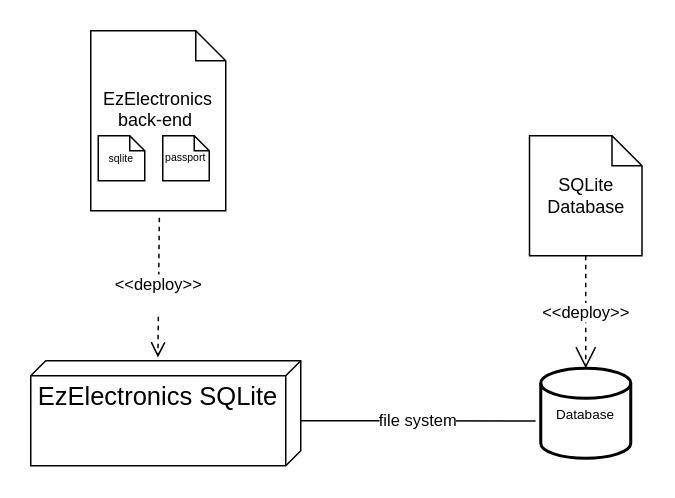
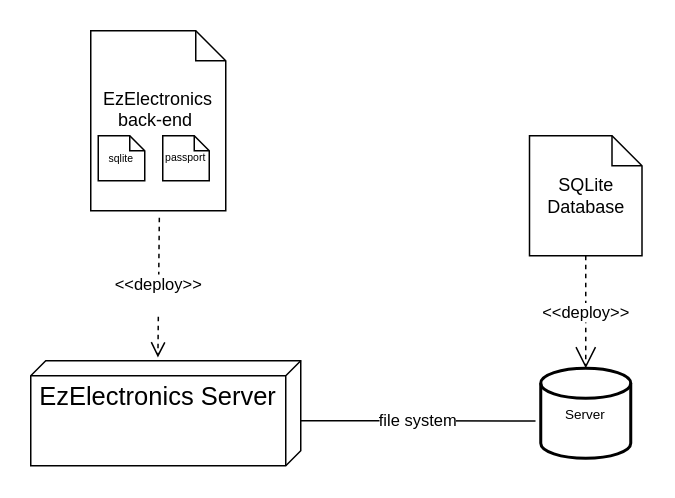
  <mxCell id="0" />
  <mxCell id="1" parent="0" />
- <mxCell id="2" value="EzElectronics SQLite" style="verticalAlign=top;align=center;spacingTop=8;spacingLeft=2;spacingRight=12;shape=cube;size=10;direction=south;fontStyle=0;html=1;whiteSpace=wrap;fontSize=17;" parent="1" vertex="1"><mxGeometry x="20" y="240" width="180" height="70" as="geometry" /></mxCell>
+ <mxCell id="2" value="EzElectronics Server" style="verticalAlign=top;align=center;spacingTop=8;spacingLeft=2;spacingRight=12;shape=cube;size=10;direction=south;fontStyle=0;html=1;whiteSpace=wrap;fontSize=17;" parent="1" vertex="1"><mxGeometry x="20" y="240" width="180" height="70" as="geometry" /></mxCell>
  <mxCell id="3" value="EzElectronics back-end&amp;nbsp;&lt;div&gt;&lt;br&gt;&lt;/div&gt;" style="shape=note;size=20;whiteSpace=wrap;html=1;" parent="1" vertex="1"><mxGeometry x="60" y="20" width="90" height="120" as="geometry" /></mxCell>
  <mxCell id="4" value="&amp;lt;&amp;lt;deploy&amp;gt;&amp;gt;&lt;div&gt;&lt;br&gt;&lt;/div&gt;" style="html=1;verticalAlign=bottom;endArrow=open;dashed=1;endSize=8;curved=0;rounded=0;entryX=-0.032;entryY=0.529;entryDx=0;entryDy=0;entryPerimeter=0;exitX=0.508;exitY=1.039;exitDx=0;exitDy=0;exitPerimeter=0;" parent="1" source="3" target="2" edge="1"><mxGeometry x="0.428" relative="1" as="geometry"><mxPoint x="110" y="160" as="sourcePoint" /><mxPoint x="109.47" y="210" as="targetPoint" /><mxPoint as="offset" /></mxGeometry></mxCell>
  <mxCell id="5" value="&lt;div style=&quot;&quot;&gt;&lt;font style=&quot;font-size: 7px;&quot;&gt;sqlite&lt;/font&gt;&lt;/div&gt;" style="shape=note;size=10;whiteSpace=wrap;html=1;fontSize=8;" parent="1" vertex="1"><mxGeometry x="65" y="90" width="31" height="30" as="geometry" /></mxCell>
  <mxCell id="6" value="&lt;div style=&quot;font-size: 7px;&quot;&gt;&lt;font style=&quot;font-size: 7px;&quot;&gt;passport&lt;/font&gt;&lt;/div&gt;" style="shape=note;size=10;whiteSpace=wrap;html=1;fontSize=7;" parent="1" vertex="1"><mxGeometry x="108" y="90" width="31" height="30" as="geometry" /></mxCell>
- <mxCell id="7" value="&lt;div style=&quot;&quot;&gt;&lt;span style=&quot;font-size: 9px; background-color: initial;&quot;&gt;Database&lt;/span&gt;&lt;/div&gt;" style="strokeWidth=2;html=1;shape=mxgraph.flowchart.database;whiteSpace=wrap;align=center;" vertex="1" parent="1"><mxGeometry x="360" y="245" width="60" height="60" as="geometry" /></mxCell>
+ <mxCell id="7" value="&lt;div style=&quot;&quot;&gt;&lt;span style=&quot;font-size: 9px; background-color: initial;&quot;&gt;Server&lt;/span&gt;&lt;/div&gt;" style="strokeWidth=2;html=1;shape=mxgraph.flowchart.database;whiteSpace=wrap;align=center;" vertex="1" parent="1"><mxGeometry x="360" y="245" width="60" height="60" as="geometry" /></mxCell>
  <mxCell id="8" value="file system" style="endArrow=none;html=1;rounded=0;entryX=-0.058;entryY=0.587;entryDx=0;entryDy=0;entryPerimeter=0;" edge="1" parent="1" target="7"><mxGeometry width="50" height="50" relative="1" as="geometry"><mxPoint x="200" y="280" as="sourcePoint" /><mxPoint x="250" y="230" as="targetPoint" /><Array as="points"><mxPoint x="270" y="280" /></Array></mxGeometry></mxCell>
  <mxCell id="9" value="SQLite&lt;div&gt;Database&lt;/div&gt;" style="shape=note;size=20;whiteSpace=wrap;html=1;" vertex="1" parent="1"><mxGeometry x="352.5" y="90" width="75" height="80" as="geometry" /></mxCell>
  <mxCell id="10" value="&amp;lt;&amp;lt;deploy&amp;gt;&amp;gt;" style="endArrow=open;endSize=12;dashed=1;html=1;rounded=0;exitX=0.5;exitY=1;exitDx=0;exitDy=0;exitPerimeter=0;entryX=0.5;entryY=0;entryDx=0;entryDy=0;entryPerimeter=0;" edge="1" parent="1" source="9" target="7"><mxGeometry width="160" relative="1" as="geometry"><mxPoint x="350" y="230" as="sourcePoint" /><mxPoint x="510" y="230" as="targetPoint" /></mxGeometry></mxCell>
